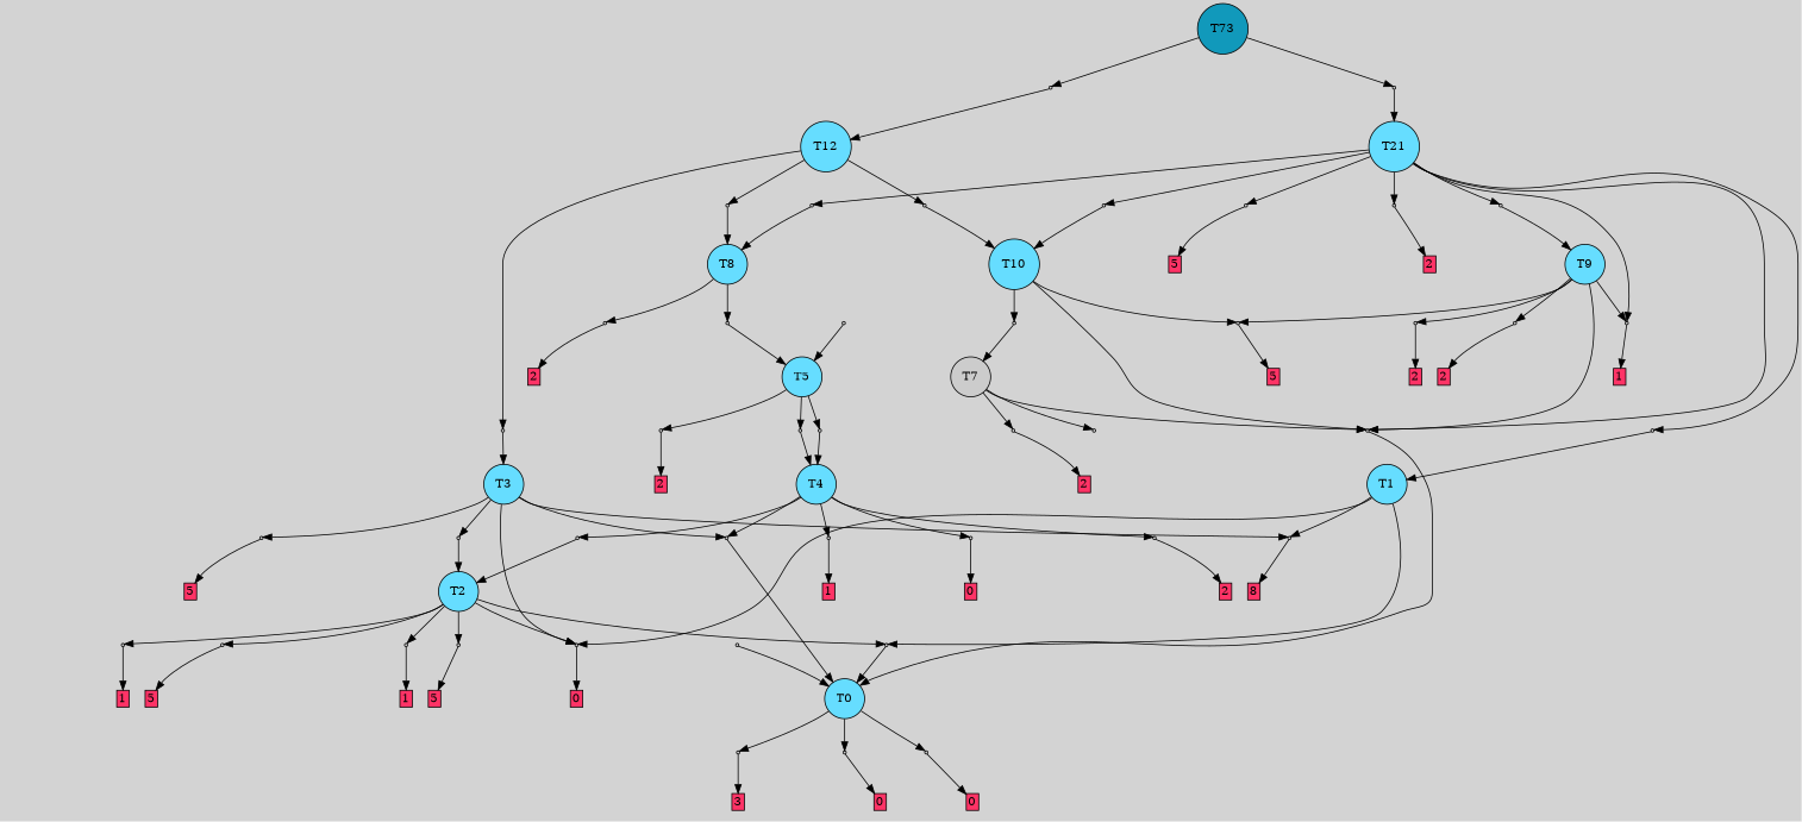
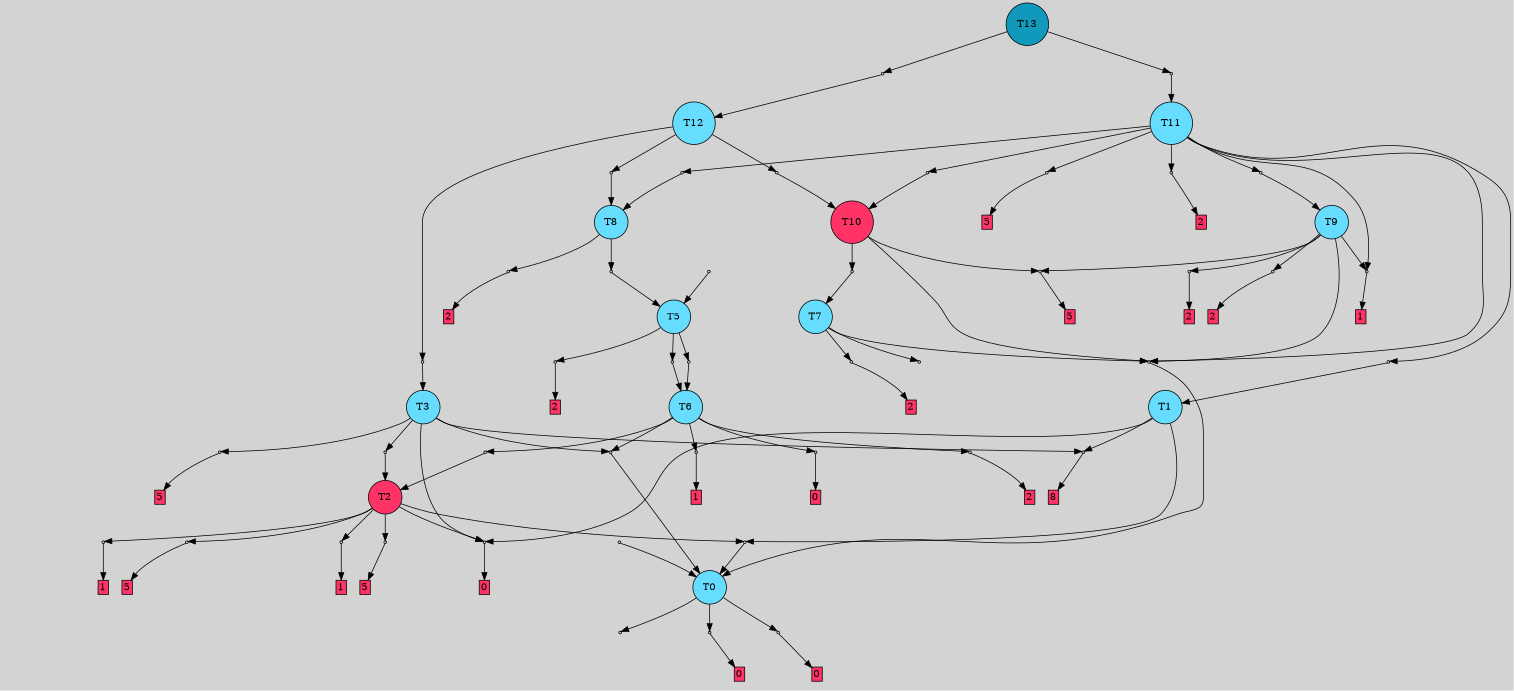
  digraph {
    bgcolor=lightgray
    node [shape=box style=filled]
-   T13 [fillcolor="#1199bb" shape=circle label=T73]
+   T13 [fillcolor="#1199bb" shape=circle]
    P41 [fillcolor="#cccccc" shape=point]
    P42 [fillcolor="#cccccc" shape=point]
    T0 [fillcolor="#66ddff" shape=circle]
    P0 [fillcolor="#cccccc" shape=point]
    P1 [fillcolor="#cccccc" shape=point]
    P2 [fillcolor="#cccccc" shape=point]
    n8 [label="7|0&2|7#2|0&#92;n" style=invis]
-   n9 [fillcolor="#ff3366" height=0 label=3 margin=0.03 width=0]
    n10 [label="2|0&3|6#1|2&#92;n" style=invis]
    n11 [fillcolor="#ff3366" height=0 label=0 margin=0.03 width=0]
    I2 [style=invis]
    n13 [fillcolor="#ff3366" height=0 label=0 margin=0.03 width=0]
    T1 [fillcolor="#66ddff" shape=circle]
    P3 [fillcolor="#cccccc" shape=point]
    P4 [fillcolor="#cccccc" shape=point]
    P5 [fillcolor="#cccccc" shape=point]
    n18 [label="2|0&1|1#3|0&#92;n" style=invis]
    n19 [fillcolor="#ff3366" height=0 label=0 margin=0.03 width=0]
    n20 [label="0|0&2|1#1|7&#92;n" style=invis]
    n21 [fillcolor="#ff3366" height=0 label=8 margin=0.03 width=0]
    n22 [label="8|0&2|5#1|7&#92;n" style=invis]
-   T2 [fillcolor="#66ddff" shape=circle]
+   T2 [fillcolor="#ff3366" shape=circle]
    P6 [fillcolor="#cccccc" shape=point]
    P7 [fillcolor="#cccccc" shape=point]
    P8 [fillcolor="#cccccc" shape=point]
    P9 [fillcolor="#cccccc" shape=point]
    n28 [label="4|0&2|1#2|1&#92;n" style=invis]
    n29 [fillcolor="#ff3366" height=0 label=1 margin=0.03 width=0]
    n30 [label="2|0&3|1#1|0&#92;n" style=invis]
    n31 [fillcolor="#ff3366" height=0 label=1 margin=0.03 width=0]
    n32 [label="7|0&4|3#2|1&#92;n" style=invis]
    n33 [fillcolor="#ff3366" height=0 label=5 margin=0.03 width=0]
    n34 [label="4|0&4|7#4|3&#92;n" style=invis]
    n35 [fillcolor="#ff3366" height=0 label=5 margin=0.03 width=0]
    T3 [fillcolor="#66ddff" shape=circle]
    P10 [fillcolor="#cccccc" shape=point]
    P11 [fillcolor="#cccccc" shape=point]
    P12 [fillcolor="#cccccc" shape=point]
    n40 [label="0|0&2|0#3|6&#92;n" style=invis]
    n41 [label="8|0&2|5#1|7&#92;n" style=invis]
    n42 [label="7|0&4|3#2|2&#92;n" style=invis]
    n43 [fillcolor="#ff3366" height=0 label=5 margin=0.03 width=0]
-   T4 [fillcolor="#66ddff" shape=circle]
+   T4 [fillcolor="#66ddff" shape=circle label=T6]
    P13 [fillcolor="#cccccc" shape=point]
    P14 [fillcolor="#cccccc" shape=point]
    P15 [fillcolor="#cccccc" shape=point]
    P16 [fillcolor="#cccccc" shape=point]
    n49 [label="2|0&2|6#4|3&#92;n" style=invis]
    n50 [label="1|0&1|7#3|7&#92;n" style=invis]
    n51 [fillcolor="#ff3366" height=0 label=2 margin=0.03 width=0]
    n52 [label="2|0&3|1#1|0&#92;n" style=invis]
    n53 [fillcolor="#ff3366" height=0 label=1 margin=0.03 width=0]
    n54 [label="2|0&1|1#3|0&#92;n" style=invis]
    n55 [fillcolor="#ff3366" height=0 label=0 margin=0.03 width=0]
    T5 [fillcolor="#66ddff" shape=circle]
    P17 [fillcolor="#cccccc" shape=point]
    P18 [fillcolor="#cccccc" shape=point]
    P19 [fillcolor="#cccccc" shape=point]
    n60 [label="8|0&1|2#4|4&#92;n" style=invis]
    n61 [label="8|0&3|2#1|3&#92;n" style=invis]
    n62 [fillcolor="#ff3366" height=0 label=2 margin=0.03 width=0]
    n63 [label="8|0&4|5#0|7&#92;n" style=invis]
    P20 [fillcolor="#cccccc" shape=point]
    n65 [label="8|0&4|0#1|3&#92;n" style=invis]
    P21 [fillcolor="#cccccc" shape=point]
    n67 [label="8|0&1|6#4|1&#92;n" style=invis]
-   T7 [fillcolor="#cccccc" shape=circle]
+   T7 [fillcolor="#66ddff" shape=circle]
    P22 [fillcolor="#cccccc" shape=point]
    P23 [fillcolor="#cccccc" shape=point]
    P24 [fillcolor="#cccccc" shape=point]
    n72 [label="8|0&2|5#1|7&#92;n" style=invis]
    n73 [label="8|0&4|0#1|3&#92;n" style=invis]
    n74 [label="8|0&3|2#1|3&#92;n" style=invis]
    n75 [fillcolor="#ff3366" height=0 label=2 margin=0.03 width=0]
    T8 [fillcolor="#66ddff" shape=circle]
    P25 [fillcolor="#cccccc" shape=point]
    P26 [fillcolor="#cccccc" shape=point]
    n79 [label="8|0&3|2#1|3&#92;n" style=invis]
    n80 [fillcolor="#ff3366" height=0 label=2 margin=0.03 width=0]
    n81 [label="3|0&2|2#0|1&#92;n" style=invis]
    T9 [fillcolor="#66ddff" shape=circle]
    P27 [fillcolor="#cccccc" shape=point]
    P28 [fillcolor="#cccccc" shape=point]
    P29 [fillcolor="#cccccc" shape=point]
    P30 [fillcolor="#cccccc" shape=point]
    n87 [label="7|0&4|3#2|2&#92;n" style=invis]
    n88 [fillcolor="#ff3366" height=0 label=5 margin=0.03 width=0]
    n89 [label="0|0&0|6#2|5&#92;n" style=invis]
    n90 [fillcolor="#ff3366" height=0 label=2 margin=0.03 width=0]
    n91 [label="4|0&2|1#2|1&#92;n" style=invis]
    n92 [fillcolor="#ff3366" height=0 label=1 margin=0.03 width=0]
    n93 [label="0|0&0|0#2|0&#92;n" style=invis]
    n94 [fillcolor="#ff3366" height=0 label=2 margin=0.03 width=0]
-   T10 [fillcolor="#66ddff" shape=circle]
+   T10 [fillcolor="#ff3366" shape=circle]
    P31 [fillcolor="#cccccc" shape=point]
    n97 [label="8|0&1|1#1|3&#92;n" style=invis]
-   T11 [fillcolor="#66ddff" shape=circle label=T21]
+   T11 [fillcolor="#66ddff" shape=circle]
    P32 [fillcolor="#cccccc" shape=point]
    P33 [fillcolor="#cccccc" shape=point]
    P34 [fillcolor="#cccccc" shape=point]
    P35 [fillcolor="#cccccc" shape=point]
    P36 [fillcolor="#cccccc" shape=point]
    P37 [fillcolor="#cccccc" shape=point]
    n105 [label="2|0&3|5#1|3&#92;n" style=invis]
    n106 [label="8|0&1|1#1|1&#92;n" style=invis]
    n107 [label="7|0&4|0#4|1&#92;n" style=invis]
    n108 [label="3|0&2|4#2|6&#92;n" style=invis]
    n109 [fillcolor="#ff3366" height=0 label=5 margin=0.03 width=0]
    n110 [label="2|0&3|0#4|2&#92;n" style=invis]
    n111 [fillcolor="#ff3366" height=0 label=2 margin=0.03 width=0]
    n112 [label="3|0&3|4#0|6&#92;n" style=invis]
    T12 [fillcolor="#66ddff" shape=circle]
    P38 [fillcolor="#cccccc" shape=point]
    P39 [fillcolor="#cccccc" shape=point]
    P40 [fillcolor="#cccccc" shape=point]
    n117 [label="3|0&3|4#0|6&#92;n" style=invis]
    n118 [label="8|0&1|0#4|3&#92;n" style=invis]
    n119 [label="8|0&2|0#4|3&#92;n" style=invis]
    n120 [label="8|0&1|0#4|3&#92;n" style=invis]
    n121 [label="8|0&1|5#1|1&#92;n" style=invis]
    subgraph sub_1 {
      rank=same
      T13
    }
    T13 -> P41
    T13 -> P42
    P41 -> T12
    P41 -> n120 [style=invis]
    P42 -> T11
    P42 -> n121 [style=invis]
    T0 -> P0
    T0 -> P1
    T0 -> P2
    P0 -> n8 [style=invis]
-   P0 -> n9
    P1 -> n10 [style=invis]
    P1 -> n11
    P2 -> I2 [style=invis]
    P2 -> n13
    T1 -> P3
    T1 -> P4
    T1 -> P5
    P3 -> n18 [style=invis]
    P3 -> n19
    P4 -> n20 [style=invis]
    P4 -> n21
    P5 -> T0
    P5 -> n22 [style=invis]
    T2 -> P3
    T2 -> P5
    T2 -> P6
    T2 -> P7
    T2 -> P8
    T2 -> P9
    P6 -> n28 [style=invis]
    P6 -> n29
    P7 -> n30 [style=invis]
    P7 -> n31
    P8 -> n32 [style=invis]
    P8 -> n33
    P9 -> n34 [style=invis]
    P9 -> n35
    T3 -> P3
    T3 -> P4
    T3 -> P10
    T3 -> P11
    T3 -> P12
    P10 -> T2
    P10 -> n40 [style=invis]
    P11 -> T0
    P11 -> n41 [style=invis]
    P12 -> n42 [style=invis]
    P12 -> n43
    T4 -> P11
    T4 -> P13
    T4 -> P14
    T4 -> P15
    T4 -> P16
    P13 -> T2
    P13 -> n49 [style=invis]
    P14 -> n50 [style=invis]
    P14 -> n51
    P15 -> n52 [style=invis]
    P15 -> n53
    P16 -> n54 [style=invis]
    P16 -> n55
    T5 -> P17
    T5 -> P18
    T5 -> P19
    P17 -> T4
    P17 -> n60 [style=invis]
    P18 -> n61 [style=invis]
    P18 -> n62
    P19 -> T4
    P19 -> n63 [style=invis]
    P20 -> T5
    P20 -> n65 [style=invis]
    P21 -> T0
    P21 -> n67 [style=invis]
    T7 -> P22
    T7 -> P23
    T7 -> P24
    P22 -> T0
    P22 -> n72 [style=invis]
    P23 -> n73 [style=invis]
    P24 -> n74 [style=invis]
    P24 -> n75
    T8 -> P25
    T8 -> P26
    P25 -> n79 [style=invis]
    P25 -> n80
    P26 -> T5
    P26 -> n81 [style=invis]
    T9 -> P22
    T9 -> P27
    T9 -> P28
    T9 -> P29
    T9 -> P30
    P27 -> n87 [style=invis]
    P27 -> n88
    P28 -> n89 [style=invis]
    P28 -> n90
    P29 -> n91 [style=invis]
    P29 -> n92
    P30 -> n93 [style=invis]
    P30 -> n94
    T10 -> P22
    T10 -> P27
    T10 -> P31
    P31 -> T7
    P31 -> n97 [style=invis]
    T11 -> P22
    T11 -> P29
    T11 -> P32
    T11 -> P33
    T11 -> P34
    T11 -> P35
    T11 -> P36
    T11 -> P37
    P32 -> T1
    P32 -> n105 [style=invis]
    P33 -> T10
    P33 -> n106 [style=invis]
    P34 -> T9
    P34 -> n107 [style=invis]
    P35 -> n108 [style=invis]
    P35 -> n109
    P36 -> n110 [style=invis]
    P36 -> n111
    P37 -> T8
    P37 -> n112 [style=invis]
    T12 -> P38
    T12 -> P39
    T12 -> P40
    P38 -> T8
    P38 -> n117 [style=invis]
    P39 -> T3
    P39 -> n118 [style=invis]
    P40 -> T10
    P40 -> n119 [style=invis]
  }
